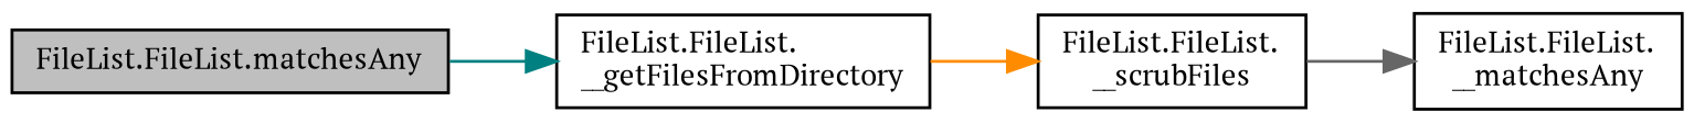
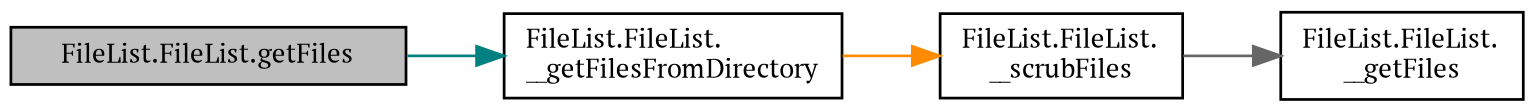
  digraph {
    fontname="PT Serif"
    rankdir=LR
    node [color=black fillcolor=white fontname="PT Serif" fontsize=10 shape=record style=filled]
    edge [fontname="PT Serif" fontsize=10 labelfontname=Helvetica labelfontsize=10 style=solid]
-   n1 [fillcolor=grey75 fontcolor=black height=0.2 label="FileList.FileList.matchesAny" width=0.4]
+   n1 [fillcolor=grey75 fontcolor=black height=0.2 label="FileList.FileList.getFiles" width=0.4]
    n2 [height=0.2 label="FileList.FileList.\l__getFilesFromDirectory" width=0.4]
    n3 [height=0.2 label="FileList.FileList.\l__scrubFiles" width=0.4]
-   n4 [height=0.2 label="FileList.FileList.\l__matchesAny" width=0.4]
+   n4 [height=0.2 label="FileList.FileList.\l__getFiles" width=0.4]
    n1 -> n2 [color=teal]
    n2 -> n3 [color=darkorange]
    n3 -> n4 [color=gray40]
  }
